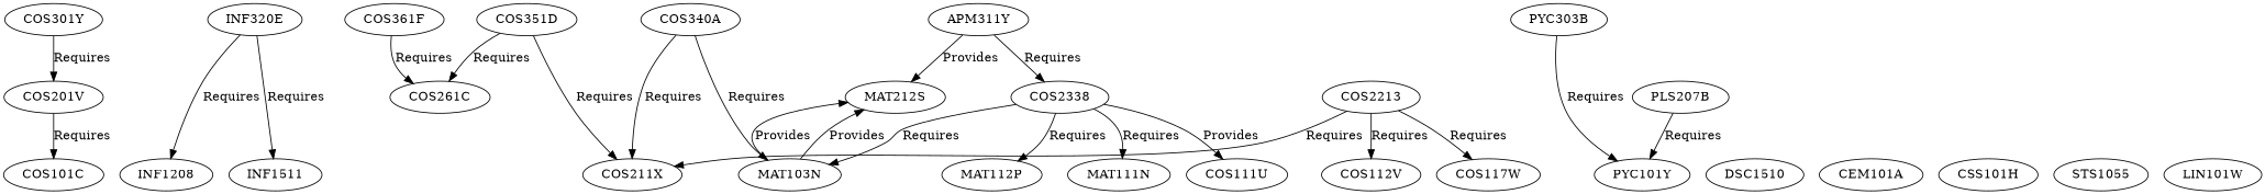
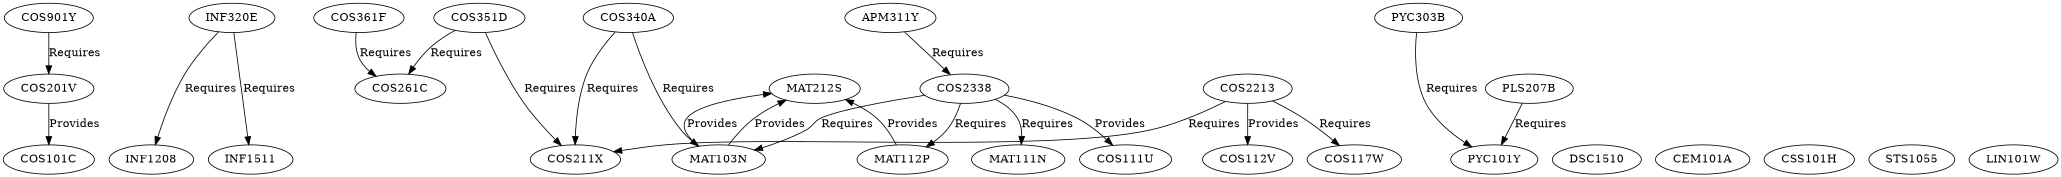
  digraph {
-   COS301Y
+   COS301Y [label=COS901Y]
    INF320E
    COS361F
    COS351D
    PYC303B
    COS340A
    APM311Y
    COS201V
    COS2338
    COS2213
    PLS207B
    MAT212S
    INF1208
    INF1511
    PYC101Y
    MAT103N
    DSC1510
    CEM101A
    CSS101H
    STS1055
    LIN101W
    COS261C
    COS211X
    COS101C
    COS111U
    MAT111N
    MAT112P
    COS112V
    n29 [label=COS117W]
    subgraph sub_1 {
      rank=same
      COS301Y
      INF320E
      COS361F
      COS351D
      PYC303B
      COS340A
      APM311Y
    }
    subgraph sub_2 {
      rank=same
      COS201V
      COS2338
      COS2213
      PLS207B
      MAT212S
    }
    subgraph sub_3 {
      rank=same
      INF1208
      INF1511
      PYC101Y
      MAT103N
      DSC1510
      CEM101A
      CSS101H
      STS1055
      LIN101W
    }
    COS301Y -> COS201V [label=Requires]
    INF320E -> INF1208 [label=Requires]
    INF320E -> INF1511 [label=Requires]
    COS361F -> COS261C [label=Requires]
    COS351D -> COS261C [label=Requires]
    COS351D -> COS211X [label=Requires]
    PYC303B -> PYC101Y [label=Requires]
    COS340A -> MAT103N [label=Requires]
    COS340A -> COS211X [label=Requires]
    APM311Y -> COS2338 [label=Requires]
-   COS201V -> COS101C [label=Requires]
+   COS201V -> COS101C [label=Provides]
    COS2338 -> MAT103N [label=Requires]
    COS2338 -> COS111U [label=Provides]
    COS2338 -> MAT111N [label=Requires]
    COS2338 -> MAT112P [label=Requires]
    COS2213 -> COS211X [label=Requires]
-   COS2213 -> COS112V [label=Requires]
+   COS2213 -> COS112V [label=Provides]
    COS2213 -> n29 [label=Requires]
    PLS207B -> PYC101Y [label=Requires]
    MAT212S -> MAT103N [dir=back label=Provides]
-   MAT212S -> APM311Y [dir=back label=Provides]
+   MAT212S -> MAT112P [dir=back label=Provides]
    MAT103N -> MAT212S [label=Provides]
  }
